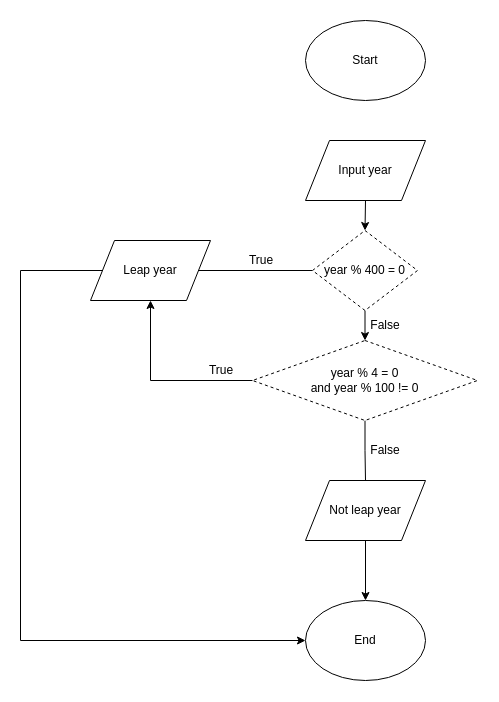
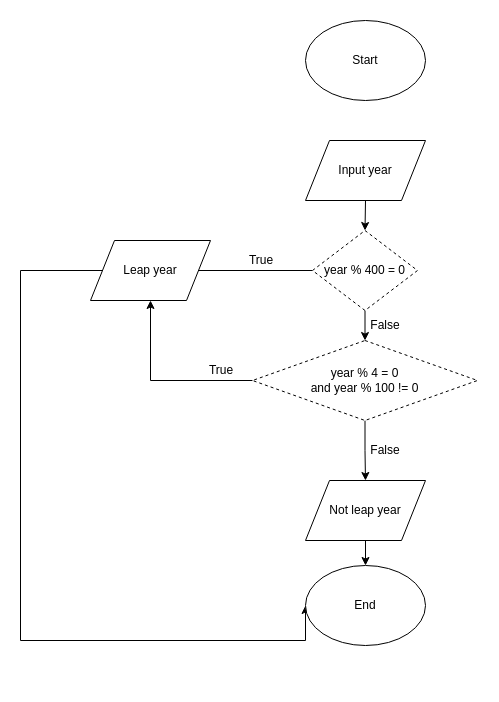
  <mxCell id="0" />
  <mxCell id="1" parent="0" />
  <mxCell id="2" value="Start" style="ellipse;whiteSpace=wrap;html=1;" parent="1" vertex="1"><mxGeometry x="305" y="20" width="120" height="80" as="geometry" /></mxCell>
  <mxCell id="3" style="edgeStyle=orthogonalEdgeStyle;rounded=0;orthogonalLoop=1;jettySize=auto;html=1;exitX=0.5;exitY=1;exitDx=0;exitDy=0;entryX=0.5;entryY=0;entryDx=0;entryDy=0;" parent="1" source="4" target="7" edge="1"><mxGeometry relative="1" as="geometry" /></mxCell>
  <mxCell id="4" value="Input year" style="shape=parallelogram;perimeter=parallelogramPerimeter;whiteSpace=wrap;html=1;" parent="1" vertex="1"><mxGeometry x="305" y="140" width="120" height="60" as="geometry" /></mxCell>
  <mxCell id="5" style="edgeStyle=orthogonalEdgeStyle;rounded=0;orthogonalLoop=1;jettySize=auto;html=1;exitX=0.5;exitY=1;exitDx=0;exitDy=0;entryX=0.5;entryY=0;entryDx=0;entryDy=0;" parent="1" source="7" target="12" edge="1"><mxGeometry relative="1" as="geometry" /></mxCell>
  <mxCell id="6" style="edgeStyle=orthogonalEdgeStyle;rounded=0;orthogonalLoop=1;jettySize=auto;html=1;exitX=0;exitY=0.5;exitDx=0;exitDy=0;entryX=1;entryY=0.5;entryDx=0;entryDy=0;endArrow=none;" parent="1" source="7" target="9" edge="1"><mxGeometry relative="1" as="geometry" /></mxCell>
  <mxCell id="7" value="year % 400 = 0" style="rhombus;whiteSpace=wrap;html=1;dashed=1;" parent="1" vertex="1"><mxGeometry x="312" y="230" width="105" height="80" as="geometry" /></mxCell>
  <mxCell id="8" style="edgeStyle=orthogonalEdgeStyle;rounded=0;orthogonalLoop=1;jettySize=auto;html=1;exitX=0;exitY=0.5;exitDx=0;exitDy=0;entryX=0;entryY=0.5;entryDx=0;entryDy=0;" parent="1" source="9" target="15" edge="1"><mxGeometry relative="1" as="geometry"><mxPoint x="20" y="630" as="targetPoint" /><Array as="points"><mxPoint x="20" y="270" /><mxPoint x="20" y="640" /></Array></mxGeometry></mxCell>
  <mxCell id="9" value="Leap year" style="shape=parallelogram;perimeter=parallelogramPerimeter;whiteSpace=wrap;html=1;" parent="1" vertex="1"><mxGeometry x="90" y="240" width="120" height="60" as="geometry" /></mxCell>
- <mxCell id="10" style="edgeStyle=orthogonalEdgeStyle;rounded=0;orthogonalLoop=1;jettySize=auto;html=1;exitX=0.5;exitY=1;exitDx=0;exitDy=0;entryX=0.5;entryY=0;entryDx=0;entryDy=0;endArrow=none;" parent="1" source="12" target="14" edge="1"><mxGeometry relative="1" as="geometry" /></mxCell>
+ <mxCell id="10" style="edgeStyle=orthogonalEdgeStyle;rounded=0;orthogonalLoop=1;jettySize=auto;html=1;exitX=0.5;exitY=1;exitDx=0;exitDy=0;entryX=0.5;entryY=0;entryDx=0;entryDy=0;" parent="1" source="12" target="14" edge="1"><mxGeometry relative="1" as="geometry" /></mxCell>
  <mxCell id="11" style="edgeStyle=orthogonalEdgeStyle;rounded=0;orthogonalLoop=1;jettySize=auto;html=1;exitX=0;exitY=0.5;exitDx=0;exitDy=0;entryX=0.5;entryY=1;entryDx=0;entryDy=0;" parent="1" source="12" target="9" edge="1"><mxGeometry relative="1" as="geometry" /></mxCell>
  <mxCell id="12" value="year % 4 = 0&lt;br&gt;and year % 100 != 0" style="rhombus;whiteSpace=wrap;html=1;dashed=1;" parent="1" vertex="1"><mxGeometry x="252" y="340" width="225" height="80" as="geometry" /></mxCell>
  <mxCell id="13" style="edgeStyle=orthogonalEdgeStyle;rounded=0;orthogonalLoop=1;jettySize=auto;html=1;exitX=0.5;exitY=1;exitDx=0;exitDy=0;entryX=0.5;entryY=0;entryDx=0;entryDy=0;" parent="1" source="14" target="15" edge="1"><mxGeometry relative="1" as="geometry" /></mxCell>
  <mxCell id="14" value="Not leap year" style="shape=parallelogram;perimeter=parallelogramPerimeter;whiteSpace=wrap;html=1;" parent="1" vertex="1"><mxGeometry x="305" y="480" width="120" height="60" as="geometry" /></mxCell>
- <mxCell id="15" value="End" style="ellipse;whiteSpace=wrap;html=1;" parent="1" vertex="1"><mxGeometry x="305" y="600" width="120" height="80" as="geometry" /></mxCell>
+ <mxCell id="15" value="End" style="ellipse;whiteSpace=wrap;html=1;" parent="1" vertex="1"><mxGeometry x="305" y="565" width="120" height="80" as="geometry" /></mxCell>
  <mxCell id="16" value="True" style="text;html=1;strokeColor=none;fillColor=none;align=center;verticalAlign=middle;whiteSpace=wrap;rounded=0;" parent="1" vertex="1"><mxGeometry x="241" y="250" width="40" height="20" as="geometry" /></mxCell>
  <mxCell id="17" value="False" style="text;html=1;strokeColor=none;fillColor=none;align=center;verticalAlign=middle;whiteSpace=wrap;rounded=0;" parent="1" vertex="1"><mxGeometry x="364.5" y="315" width="40" height="20" as="geometry" /></mxCell>
  <mxCell id="18" value="True" style="text;html=1;strokeColor=none;fillColor=none;align=center;verticalAlign=middle;whiteSpace=wrap;rounded=0;" parent="1" vertex="1"><mxGeometry x="201" y="360" width="40" height="20" as="geometry" /></mxCell>
  <mxCell id="19" value="False" style="text;html=1;strokeColor=none;fillColor=none;align=center;verticalAlign=middle;whiteSpace=wrap;rounded=0;" parent="1" vertex="1"><mxGeometry x="365" y="440" width="40" height="20" as="geometry" /></mxCell>
